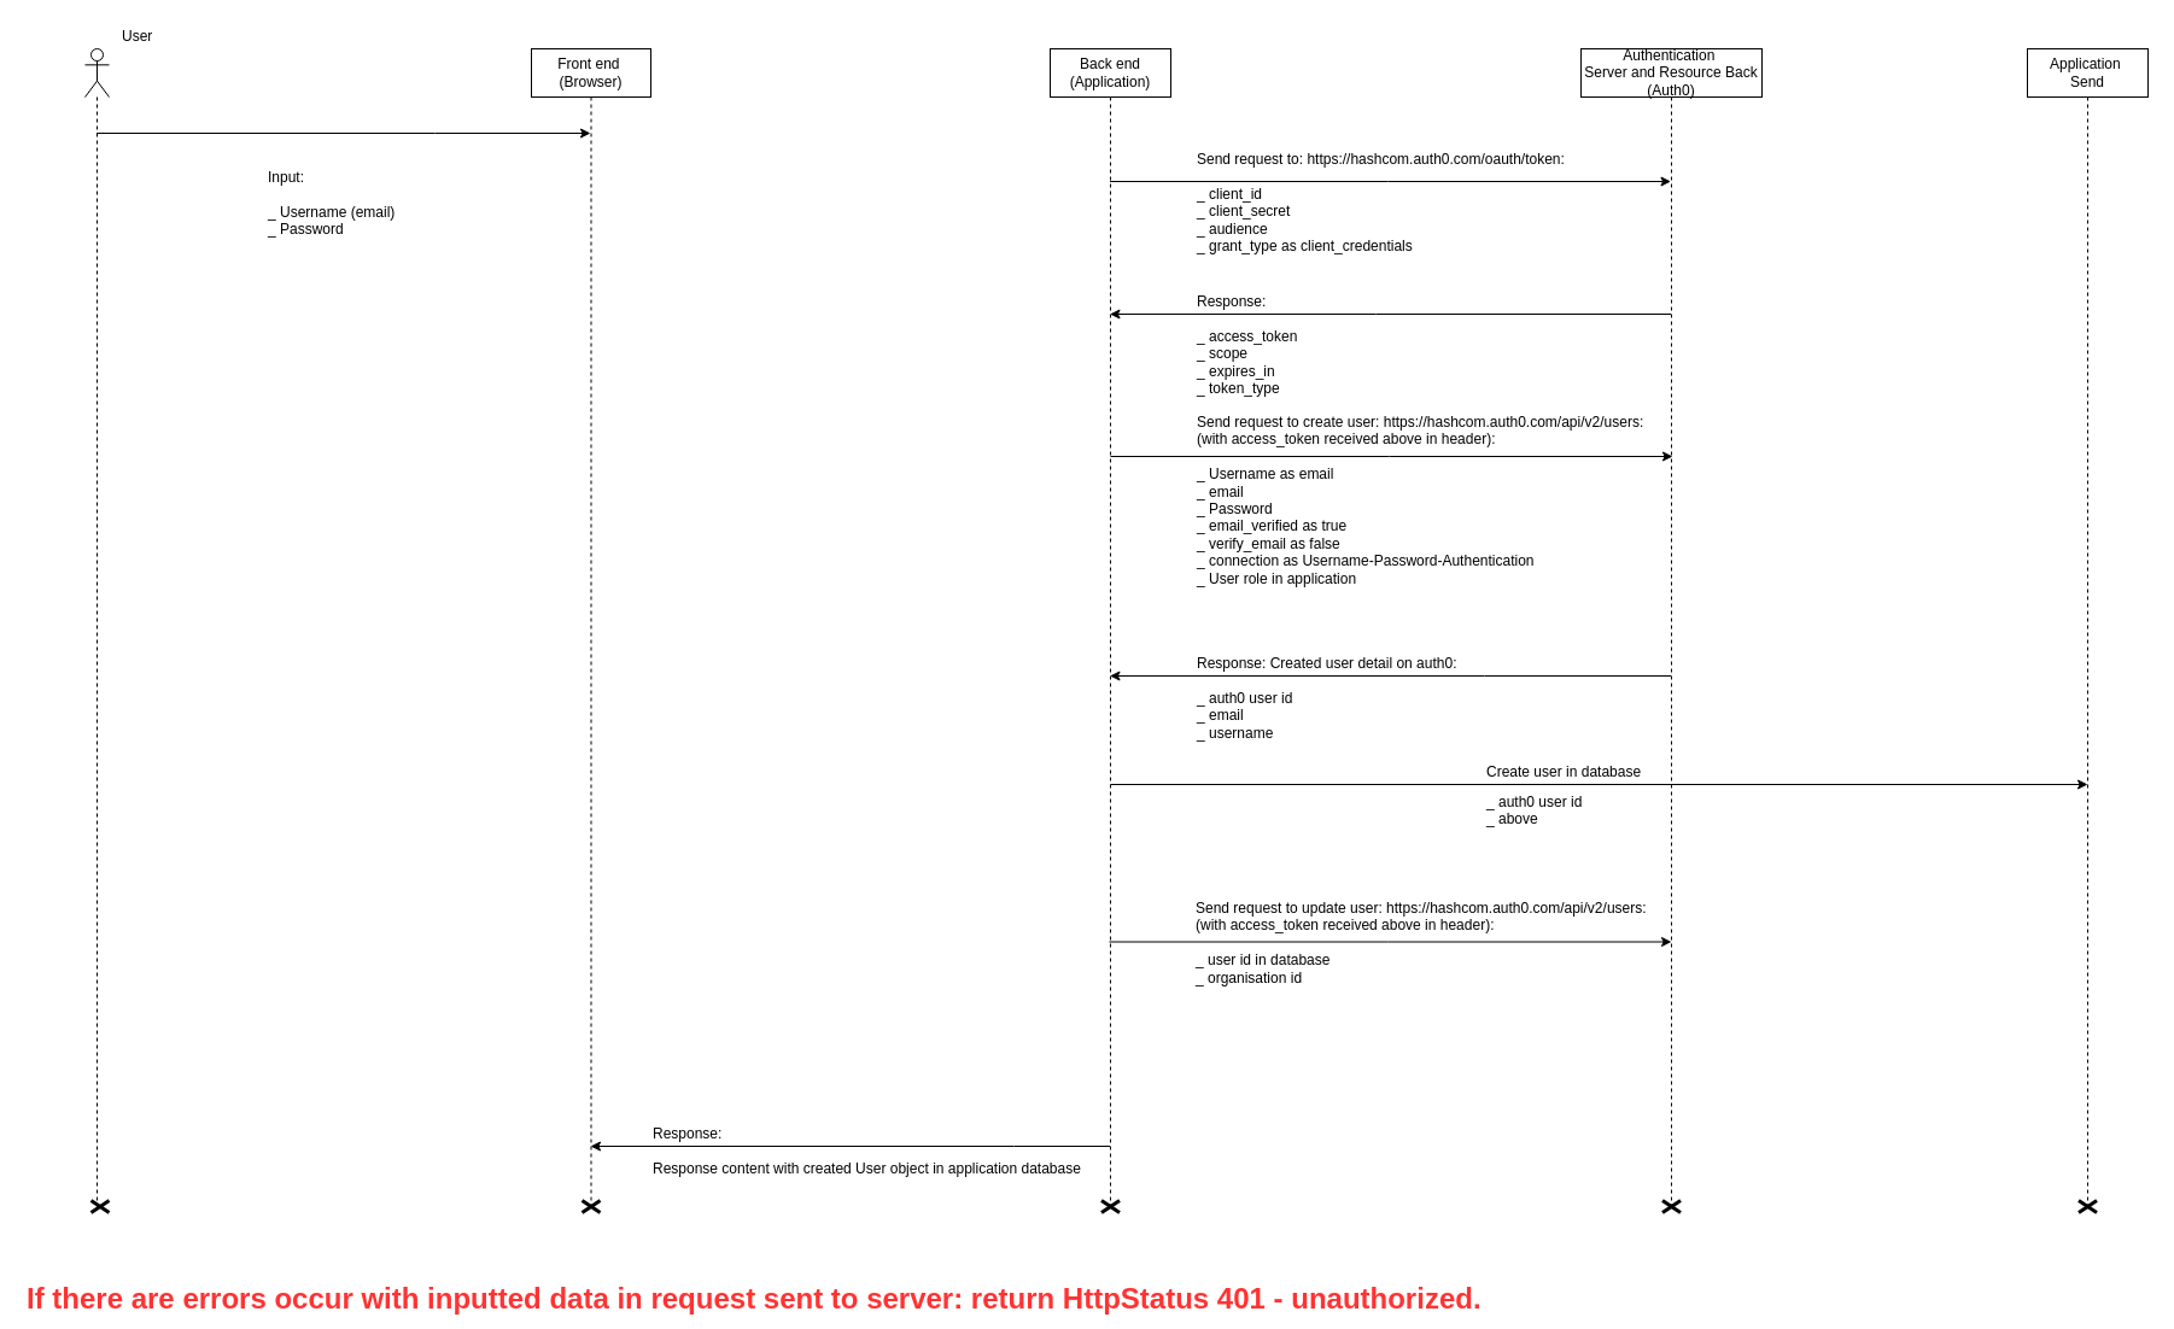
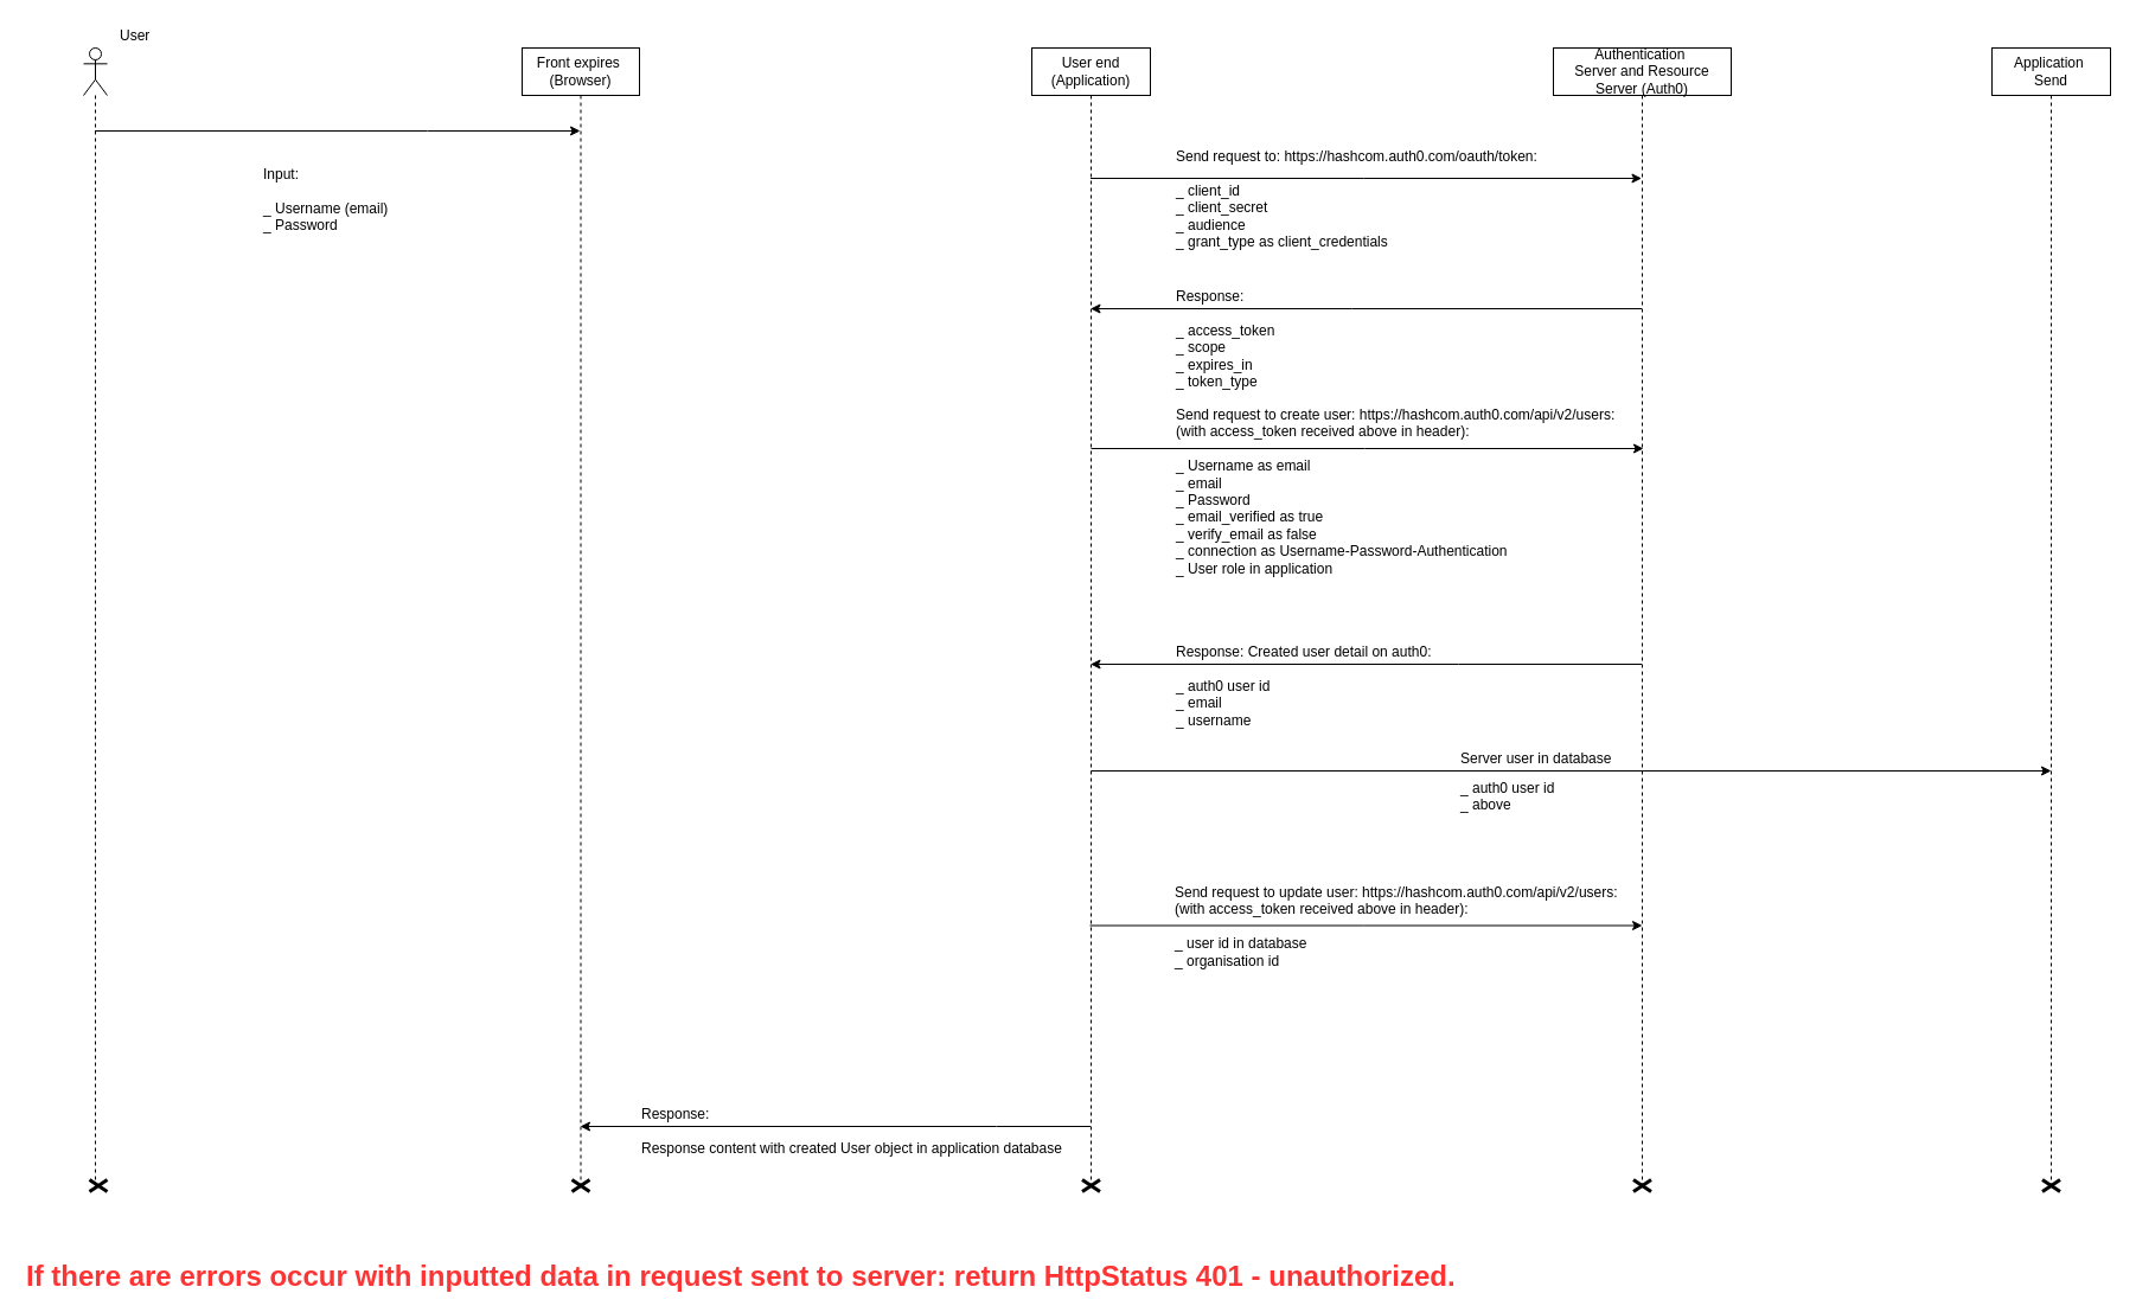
  <mxCell id="0" />
  <mxCell id="1" parent="0" />
- <mxCell id="2" value="Front end&amp;nbsp;&lt;br&gt;(Browser)&lt;br&gt;" style="shape=umlLifeline;perimeter=lifelinePerimeter;whiteSpace=wrap;html=1;container=1;collapsible=0;recursiveResize=0;outlineConnect=0;" parent="1" vertex="1"><mxGeometry x="440" y="40" width="99" height="960" as="geometry" /></mxCell>
+ <mxCell id="2" value="Front expires&amp;nbsp;&lt;br&gt;(Browser)&lt;br&gt;" style="shape=umlLifeline;perimeter=lifelinePerimeter;whiteSpace=wrap;html=1;container=1;collapsible=0;recursiveResize=0;outlineConnect=0;" parent="1" vertex="1"><mxGeometry x="440" y="40" width="99" height="960" as="geometry" /></mxCell>
  <mxCell id="3" style="edgeStyle=orthogonalEdgeStyle;rounded=0;orthogonalLoop=1;jettySize=auto;html=1;" parent="1" source="5" target="10" edge="1"><mxGeometry relative="1" as="geometry"><Array as="points"><mxPoint x="1140" y="260" /><mxPoint x="1140" y="260" /></Array></mxGeometry></mxCell>
  <mxCell id="4" style="edgeStyle=orthogonalEdgeStyle;rounded=0;orthogonalLoop=1;jettySize=auto;html=1;" parent="1" source="5" target="10" edge="1"><mxGeometry relative="1" as="geometry"><Array as="points"><mxPoint x="1230" y="560" /><mxPoint x="1230" y="560" /></Array></mxGeometry></mxCell>
- <mxCell id="5" value="Authentication&amp;nbsp;&lt;br&gt;Server and Resource Back (Auth0)&lt;br&gt;" style="shape=umlLifeline;perimeter=lifelinePerimeter;whiteSpace=wrap;html=1;container=1;collapsible=0;recursiveResize=0;outlineConnect=0;" parent="1" vertex="1"><mxGeometry x="1310" y="40" width="150" height="960" as="geometry" /></mxCell>
+ <mxCell id="5" value="Authentication&amp;nbsp;&lt;br&gt;Server and Resource Server (Auth0)&lt;br&gt;" style="shape=umlLifeline;perimeter=lifelinePerimeter;whiteSpace=wrap;html=1;container=1;collapsible=0;recursiveResize=0;outlineConnect=0;" parent="1" vertex="1"><mxGeometry x="1310" y="40" width="150" height="960" as="geometry" /></mxCell>
  <mxCell id="6" style="edgeStyle=orthogonalEdgeStyle;rounded=0;orthogonalLoop=1;jettySize=auto;html=1;" parent="1" source="13" target="2" edge="1"><mxGeometry relative="1" as="geometry"><mxPoint x="89.324" y="110.118" as="sourcePoint" /><Array as="points"><mxPoint x="360" y="110" /><mxPoint x="360" y="110" /></Array></mxGeometry></mxCell>
  <mxCell id="7" style="edgeStyle=orthogonalEdgeStyle;rounded=0;orthogonalLoop=1;jettySize=auto;html=1;" parent="1" source="10" target="5" edge="1"><mxGeometry relative="1" as="geometry"><Array as="points"><mxPoint x="1150" y="150" /><mxPoint x="1150" y="150" /></Array></mxGeometry></mxCell>
  <mxCell id="8" style="edgeStyle=orthogonalEdgeStyle;rounded=0;orthogonalLoop=1;jettySize=auto;html=1;" parent="1" edge="1"><mxGeometry relative="1" as="geometry"><Array as="points"><mxPoint x="840" y="950" /><mxPoint x="840" y="950" /></Array><mxPoint x="919.5" y="950" as="sourcePoint" /><mxPoint x="489" y="950" as="targetPoint" /></mxGeometry></mxCell>
  <mxCell id="9" style="edgeStyle=orthogonalEdgeStyle;rounded=0;orthogonalLoop=1;jettySize=auto;html=1;" parent="1" edge="1"><mxGeometry relative="1" as="geometry"><mxPoint x="1730" y="650" as="targetPoint" /><Array as="points"><mxPoint x="1590.5" y="650" /><mxPoint x="1590.5" y="650" /></Array><mxPoint x="920" y="650" as="sourcePoint" /></mxGeometry></mxCell>
- <mxCell id="10" value="Back end&lt;br&gt;(Application)&lt;br&gt;" style="shape=umlLifeline;perimeter=lifelinePerimeter;whiteSpace=wrap;html=1;container=1;collapsible=0;recursiveResize=0;outlineConnect=0;" parent="1" vertex="1"><mxGeometry x="870" y="40" width="100" height="960" as="geometry" /></mxCell>
+ <mxCell id="10" value="User end&lt;br&gt;(Application)&lt;br&gt;" style="shape=umlLifeline;perimeter=lifelinePerimeter;whiteSpace=wrap;html=1;container=1;collapsible=0;recursiveResize=0;outlineConnect=0;" parent="1" vertex="1"><mxGeometry x="870" y="40" width="100" height="960" as="geometry" /></mxCell>
  <mxCell id="11" value="Input:&amp;nbsp;&lt;br&gt;&lt;br&gt;_ Username (email)&lt;br&gt;_ Password&lt;br&gt;&lt;br&gt;" style="text;html=1;resizable=0;points=[];autosize=1;align=left;verticalAlign=top;spacingTop=-4;" parent="1" vertex="1"><mxGeometry x="220" y="137" width="120" height="70" as="geometry" /></mxCell>
  <mxCell id="12" value="Response: Created user detail on auth0:&lt;br&gt;&lt;br&gt;_ auth0 user id&lt;br&gt;_ email&lt;br&gt;_ username&lt;br&gt;&lt;br&gt;" style="text;html=1;resizable=0;points=[];autosize=1;align=left;verticalAlign=top;spacingTop=-4;" parent="1" vertex="1"><mxGeometry x="990" y="540" width="230" height="90" as="geometry" /></mxCell>
  <mxCell id="13" value="" style="shape=umlLifeline;participant=umlActor;perimeter=lifelinePerimeter;whiteSpace=wrap;html=1;container=1;collapsible=0;recursiveResize=0;verticalAlign=top;spacingTop=36;labelBackgroundColor=#ffffff;outlineConnect=0;" parent="1" vertex="1"><mxGeometry x="70" y="40" width="20" height="960" as="geometry" /></mxCell>
  <mxCell id="14" value="User&amp;nbsp;&lt;br&gt;" style="text;html=1;resizable=0;points=[];autosize=1;align=left;verticalAlign=top;spacingTop=-4;" parent="1" vertex="1"><mxGeometry x="99" y="20" width="40" height="20" as="geometry" /></mxCell>
  <mxCell id="15" value="Send request to:&amp;nbsp;&lt;span&gt;https://hashcom.auth0.com/oauth/token:&lt;br&gt;&lt;br&gt;_&amp;nbsp;&lt;/span&gt;&lt;span&gt;client_id&lt;/span&gt;&lt;span&gt;&lt;br&gt;&lt;/span&gt;&lt;span&gt;_ client_secret&lt;br&gt;_ audience&lt;br&gt;_ grant_type as&amp;nbsp;&lt;/span&gt;&lt;span&gt;client_credentials&lt;/span&gt;&lt;br&gt;" style="text;html=1;resizable=0;points=[];autosize=1;align=left;verticalAlign=top;spacingTop=-4;" parent="1" vertex="1"><mxGeometry x="990" y="122" width="320" height="90" as="geometry" /></mxCell>
  <mxCell id="16" value="Response:&lt;br&gt;&lt;br&gt;_ access_token&lt;br&gt;_ scope&lt;br&gt;_ expires_in&lt;br&gt;_ token_type&lt;br&gt;" style="text;html=1;resizable=0;points=[];autosize=1;align=left;verticalAlign=top;spacingTop=-4;" parent="1" vertex="1"><mxGeometry x="990" y="240" width="100" height="90" as="geometry" /></mxCell>
  <mxCell id="17" style="edgeStyle=orthogonalEdgeStyle;rounded=0;orthogonalLoop=1;jettySize=auto;html=1;" parent="1" edge="1"><mxGeometry relative="1" as="geometry"><mxPoint x="920" y="378" as="sourcePoint" /><mxPoint x="1386" y="378" as="targetPoint" /><Array as="points"><mxPoint x="1151" y="378" /><mxPoint x="1151" y="378" /></Array></mxGeometry></mxCell>
  <mxCell id="18" value="Send request to create user:&amp;nbsp;&lt;span&gt;https://hashcom.auth0.com/api/v2/users&lt;/span&gt;&lt;span&gt;:&amp;nbsp;&lt;/span&gt;&lt;br&gt;&lt;span&gt;(with access_token received above in header):&lt;br&gt;&lt;/span&gt;&lt;br&gt;_ Username as email&lt;br&gt;_ email&lt;br&gt;_ Password&lt;br&gt;_&amp;nbsp;email_verified as true&lt;br&gt;_ verify_email as false&lt;br&gt;_ connection as&amp;nbsp;&lt;span&gt;Username-Password-Authentication&lt;br&gt;_ User role in application&lt;br&gt;&lt;br&gt;&lt;/span&gt;&lt;br&gt;" style="text;html=1;resizable=0;points=[];autosize=1;align=left;verticalAlign=top;spacingTop=-4;" parent="1" vertex="1"><mxGeometry x="990" y="340" width="390" height="170" as="geometry" /></mxCell>
  <mxCell id="19" value="Application&amp;nbsp;&lt;br&gt;Send&lt;br&gt;" style="shape=umlLifeline;perimeter=lifelinePerimeter;whiteSpace=wrap;html=1;container=1;collapsible=0;recursiveResize=0;outlineConnect=0;" parent="1" vertex="1"><mxGeometry x="1680" y="40" width="100" height="960" as="geometry" /></mxCell>
- <mxCell id="20" value="Create user in database&amp;nbsp;&lt;br&gt;" style="text;html=1;resizable=0;points=[];autosize=1;align=left;verticalAlign=top;spacingTop=-4;" parent="1" vertex="1"><mxGeometry x="1230" y="630" width="150" height="20" as="geometry" /></mxCell>
+ <mxCell id="20" value="Server user in database&amp;nbsp;&lt;br&gt;" style="text;html=1;resizable=0;points=[];autosize=1;align=left;verticalAlign=top;spacingTop=-4;" parent="1" vertex="1"><mxGeometry x="1230" y="630" width="150" height="20" as="geometry" /></mxCell>
  <mxCell id="21" value="Response:&lt;br&gt;&lt;br&gt;Response content with created User object in application database&lt;br&gt;" style="text;html=1;resizable=0;points=[];autosize=1;align=left;verticalAlign=top;spacingTop=-4;" parent="1" vertex="1"><mxGeometry x="539" y="930" width="370" height="40" as="geometry" /></mxCell>
  <mxCell id="22" value="&lt;font style=&quot;font-size: 24px&quot; color=&quot;#ff3333&quot;&gt;If there are errors occur with inputted data in request sent to server: return HttpStatus 401 - unauthorized.&lt;/font&gt;&lt;br&gt;" style="text;html=1;resizable=0;points=[];autosize=1;align=left;verticalAlign=top;spacingTop=-4;fontStyle=1" parent="1" vertex="1"><mxGeometry x="20" y="1060" width="1130" height="20" as="geometry" /></mxCell>
  <mxCell id="23" value="_ auth0 user id&lt;br&gt;_ above&lt;br&gt;" style="text;html=1;resizable=0;points=[];autosize=1;align=left;verticalAlign=top;spacingTop=-4;" parent="1" vertex="1"><mxGeometry x="1230" y="655" width="90" height="30" as="geometry" /></mxCell>
  <mxCell id="24" value="" style="shape=umlDestroy;whiteSpace=wrap;html=1;strokeWidth=3;" parent="1" vertex="1"><mxGeometry x="1377.5" y="995" width="15" height="10" as="geometry" /></mxCell>
  <mxCell id="25" value="" style="shape=umlDestroy;whiteSpace=wrap;html=1;strokeWidth=3;" parent="1" vertex="1"><mxGeometry x="1722.5" y="995" width="15" height="10" as="geometry" /></mxCell>
  <mxCell id="26" value="" style="shape=umlDestroy;whiteSpace=wrap;html=1;strokeWidth=3;" parent="1" vertex="1"><mxGeometry x="912.5" y="995" width="15" height="10" as="geometry" /></mxCell>
  <mxCell id="27" value="" style="shape=umlDestroy;whiteSpace=wrap;html=1;strokeWidth=3;" parent="1" vertex="1"><mxGeometry x="75" y="995" width="15" height="10" as="geometry" /></mxCell>
  <mxCell id="28" style="edgeStyle=orthogonalEdgeStyle;rounded=0;orthogonalLoop=1;jettySize=auto;html=1;" parent="1" edge="1"><mxGeometry relative="1" as="geometry"><mxPoint x="919" y="780.5" as="sourcePoint" /><mxPoint x="1385" y="780.5" as="targetPoint" /><Array as="points"><mxPoint x="1150" y="780.5" /><mxPoint x="1150" y="780.5" /></Array></mxGeometry></mxCell>
  <mxCell id="29" value="Send request to update user:&amp;nbsp;&lt;span&gt;https://hashcom.auth0.com/api/v2/users&lt;/span&gt;&lt;span&gt;:&amp;nbsp;&lt;/span&gt;&lt;br&gt;&lt;span&gt;(with access_token received above in header):&lt;br&gt;&lt;/span&gt;&lt;br&gt;_ user id in database&lt;br&gt;&lt;span&gt;_ organisation id&lt;br&gt;&lt;/span&gt;&lt;br&gt;" style="text;html=1;resizable=0;points=[];autosize=1;align=left;verticalAlign=top;spacingTop=-4;" parent="1" vertex="1"><mxGeometry x="989" y="742.5" width="390" height="90" as="geometry" /></mxCell>
  <mxCell id="30" value="" style="shape=umlDestroy;whiteSpace=wrap;html=1;strokeWidth=3;" parent="1" vertex="1"><mxGeometry x="482" y="995" width="15" height="10" as="geometry" /></mxCell>
